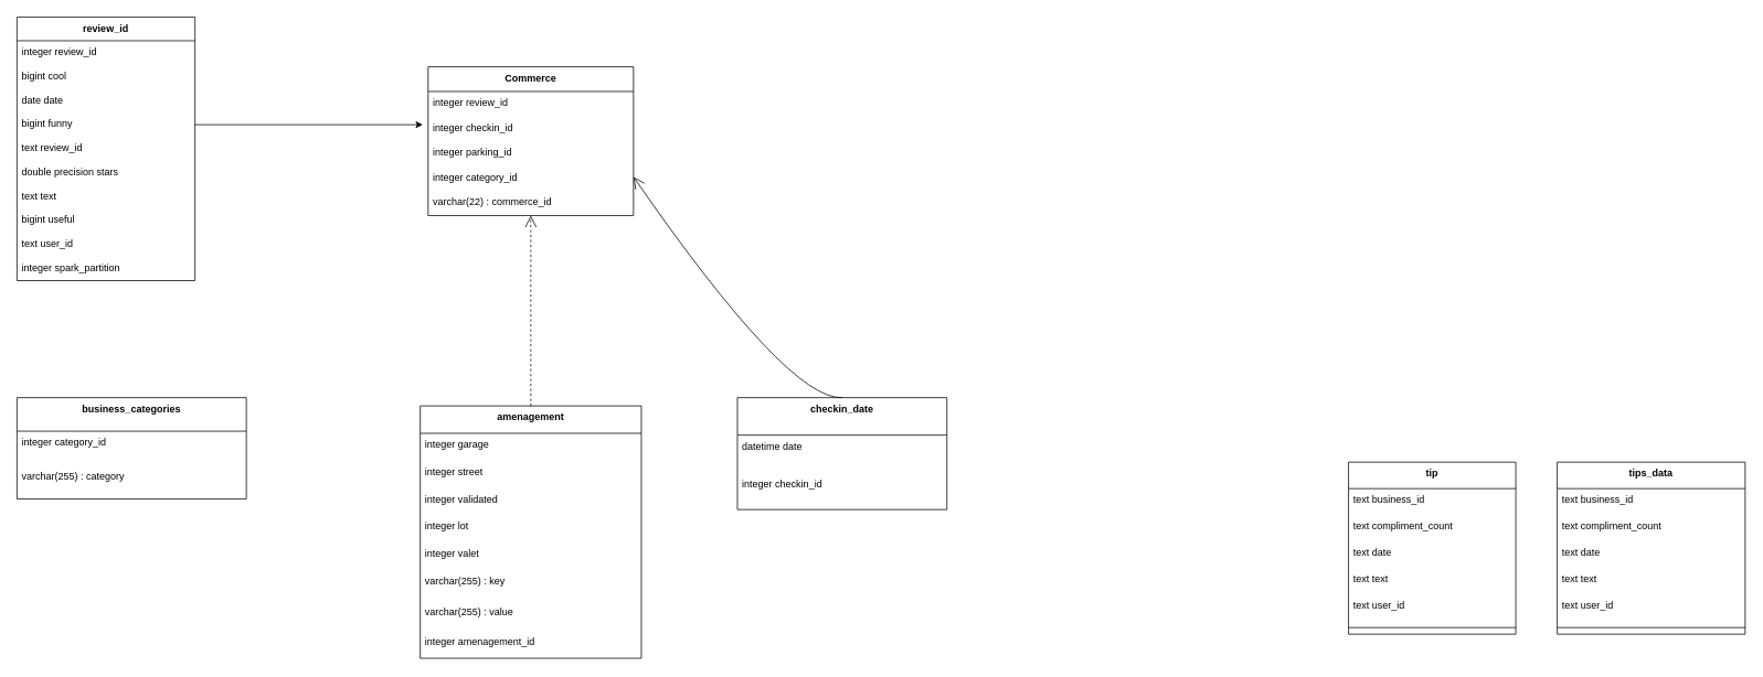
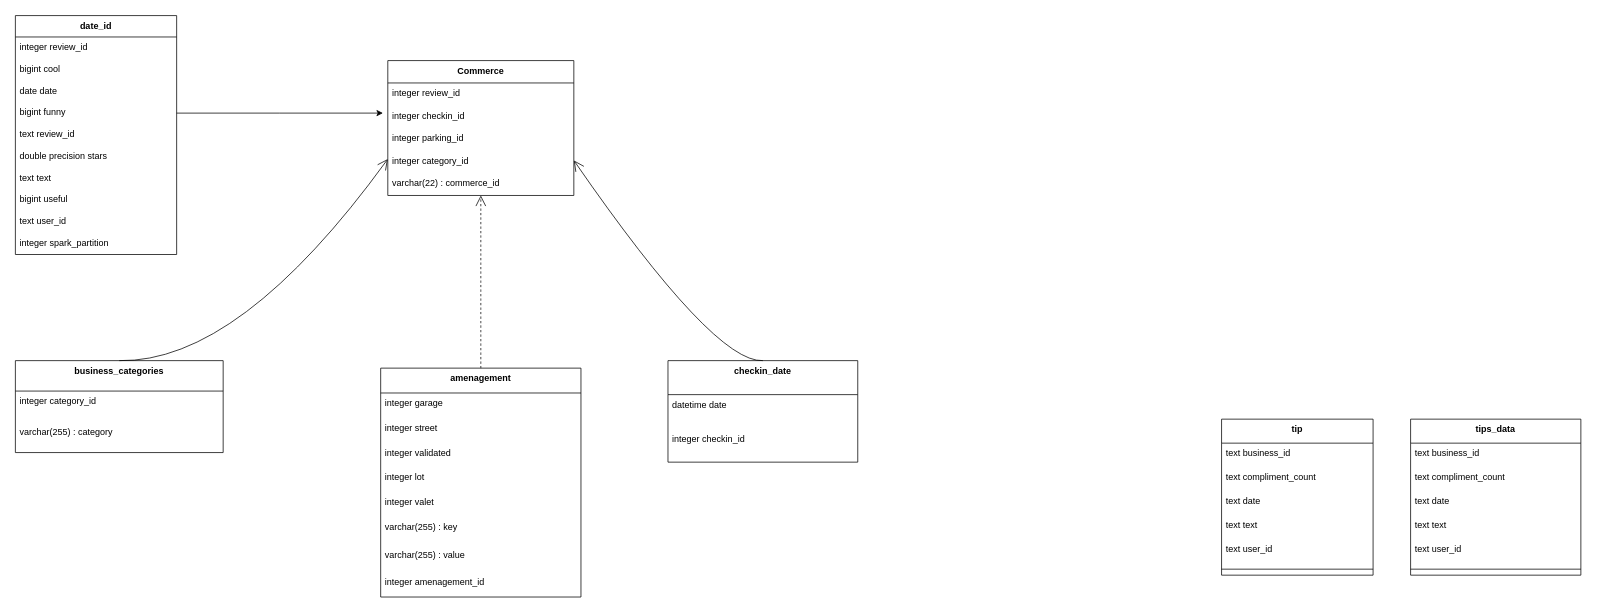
  <mxCell id="0" />
  <mxCell id="1" parent="0" />
  <mxCell id="2" value="Commerce" style="swimlane;fontStyle=1;align=center;verticalAlign=top;childLayout=stackLayout;horizontal=1;startSize=29.818;horizontalStack=0;resizeParent=1;resizeParentMax=0;resizeLast=0;collapsible=0;marginBottom=0;" vertex="1" parent="1"><mxGeometry x="516.5" y="80" width="248" height="179.818" as="geometry" /></mxCell>
  <mxCell id="3" value="integer review_id" style="text;strokeColor=none;fillColor=none;align=left;verticalAlign=top;spacingLeft=4;spacingRight=4;overflow=hidden;rotatable=0;points=[[0,0.5],[1,0.5]];portConstraint=eastwest;" vertex="1" parent="2"><mxGeometry y="29.818" width="248" height="30" as="geometry" /></mxCell>
  <mxCell id="4" value="integer checkin_id" style="text;strokeColor=none;fillColor=none;align=left;verticalAlign=top;spacingLeft=4;spacingRight=4;overflow=hidden;rotatable=0;points=[[0,0.5],[1,0.5]];portConstraint=eastwest;" vertex="1" parent="2"><mxGeometry y="59.818" width="248" height="30" as="geometry" /></mxCell>
  <mxCell id="5" value="integer parking_id" style="text;strokeColor=none;fillColor=none;align=left;verticalAlign=top;spacingLeft=4;spacingRight=4;overflow=hidden;rotatable=0;points=[[0,0.5],[1,0.5]];portConstraint=eastwest;" vertex="1" parent="2"><mxGeometry y="89.818" width="248" height="30" as="geometry" /></mxCell>
  <mxCell id="6" value="integer category_id" style="text;strokeColor=none;fillColor=none;align=left;verticalAlign=top;spacingLeft=4;spacingRight=4;overflow=hidden;rotatable=0;points=[[0,0.5],[1,0.5]];portConstraint=eastwest;" vertex="1" parent="2"><mxGeometry y="119.818" width="248" height="30" as="geometry" /></mxCell>
  <mxCell id="7" value="varchar(22) : commerce_id" style="text;strokeColor=none;fillColor=none;align=left;verticalAlign=top;spacingLeft=4;spacingRight=4;overflow=hidden;rotatable=0;points=[[0,0.5],[1,0.5]];portConstraint=eastwest;" vertex="1" parent="2"><mxGeometry y="149.818" width="248" height="30" as="geometry" /></mxCell>
  <mxCell id="8" value="business_categories" style="swimlane;fontStyle=1;align=center;verticalAlign=top;childLayout=stackLayout;horizontal=1;startSize=40.571;horizontalStack=0;resizeParent=1;resizeParentMax=0;resizeLast=0;collapsible=0;marginBottom=0;" vertex="1" parent="1"><mxGeometry x="20" y="480" width="277" height="122.571" as="geometry" /></mxCell>
  <mxCell id="9" value="integer category_id" style="text;strokeColor=none;fillColor=none;align=left;verticalAlign=top;spacingLeft=4;spacingRight=4;overflow=hidden;rotatable=0;points=[[0,0.5],[1,0.5]];portConstraint=eastwest;" vertex="1" parent="8"><mxGeometry y="40.571" width="277" height="41" as="geometry" /></mxCell>
  <mxCell id="10" value="varchar(255) : category" style="text;strokeColor=none;fillColor=none;align=left;verticalAlign=top;spacingLeft=4;spacingRight=4;overflow=hidden;rotatable=0;points=[[0,0.5],[1,0.5]];portConstraint=eastwest;" vertex="1" parent="8"><mxGeometry y="81.571" width="277" height="41" as="geometry" /></mxCell>
  <mxCell id="11" value="amenagement" style="swimlane;fontStyle=1;align=center;verticalAlign=top;childLayout=stackLayout;horizontal=1;startSize=33.143;horizontalStack=0;resizeParent=1;resizeParentMax=0;resizeLast=0;collapsible=0;marginBottom=0;" vertex="1" parent="1"><mxGeometry x="507" y="490" width="267" height="305.143" as="geometry" /></mxCell>
  <mxCell id="12" value="integer garage" style="text;strokeColor=none;fillColor=none;align=left;verticalAlign=top;spacingLeft=4;spacingRight=4;overflow=hidden;rotatable=0;points=[[0,0.5],[1,0.5]];portConstraint=eastwest;" vertex="1" parent="11"><mxGeometry y="33.143" width="267" height="33" as="geometry" /></mxCell>
  <mxCell id="13" value="integer street" style="text;strokeColor=none;fillColor=none;align=left;verticalAlign=top;spacingLeft=4;spacingRight=4;overflow=hidden;rotatable=0;points=[[0,0.5],[1,0.5]];portConstraint=eastwest;" vertex="1" parent="11"><mxGeometry y="66.143" width="267" height="33" as="geometry" /></mxCell>
  <mxCell id="14" value="integer validated" style="text;strokeColor=none;fillColor=none;align=left;verticalAlign=top;spacingLeft=4;spacingRight=4;overflow=hidden;rotatable=0;points=[[0,0.5],[1,0.5]];portConstraint=eastwest;" vertex="1" parent="11"><mxGeometry y="99.143" width="267" height="33" as="geometry" /></mxCell>
  <mxCell id="15" value="integer lot" style="text;strokeColor=none;fillColor=none;align=left;verticalAlign=top;spacingLeft=4;spacingRight=4;overflow=hidden;rotatable=0;points=[[0,0.5],[1,0.5]];portConstraint=eastwest;" vertex="1" parent="11"><mxGeometry y="132.143" width="267" height="33" as="geometry" /></mxCell>
  <mxCell id="16" value="integer valet" style="text;strokeColor=none;fillColor=none;align=left;verticalAlign=top;spacingLeft=4;spacingRight=4;overflow=hidden;rotatable=0;points=[[0,0.5],[1,0.5]];portConstraint=eastwest;" vertex="1" parent="11"><mxGeometry y="165.143" width="267" height="33" as="geometry" /></mxCell>
  <mxCell id="17" value="varchar(255) : key" style="text;strokeColor=none;fillColor=none;align=left;verticalAlign=top;spacingLeft=4;spacingRight=4;overflow=hidden;rotatable=0;points=[[0,0.5],[1,0.5]];portConstraint=eastwest;" vertex="1" parent="11"><mxGeometry y="198.143" width="267" height="37" as="geometry" /></mxCell>
  <mxCell id="18" value="varchar(255) : value" style="text;strokeColor=none;fillColor=none;align=left;verticalAlign=top;spacingLeft=4;spacingRight=4;overflow=hidden;rotatable=0;points=[[0,0.5],[1,0.5]];portConstraint=eastwest;" vertex="1" parent="11"><mxGeometry y="235.143" width="267" height="37" as="geometry" /></mxCell>
  <mxCell id="19" value="integer amenagement_id" style="text;strokeColor=none;fillColor=none;align=left;verticalAlign=top;spacingLeft=4;spacingRight=4;overflow=hidden;rotatable=0;points=[[0,0.5],[1,0.5]];portConstraint=eastwest;" vertex="1" parent="11"><mxGeometry y="272.143" width="267" height="33" as="geometry" /></mxCell>
  <mxCell id="20" value="checkin_date" style="swimlane;fontStyle=1;align=center;verticalAlign=top;childLayout=stackLayout;horizontal=1;startSize=45.333;horizontalStack=0;resizeParent=1;resizeParentMax=0;resizeLast=0;collapsible=0;marginBottom=0;" vertex="1" parent="1"><mxGeometry x="890" y="480" width="253" height="135.333" as="geometry" /></mxCell>
  <mxCell id="21" value="datetime date" style="text;strokeColor=none;fillColor=none;align=left;verticalAlign=top;spacingLeft=4;spacingRight=4;overflow=hidden;rotatable=0;points=[[0,0.5],[1,0.5]];portConstraint=eastwest;" vertex="1" parent="20"><mxGeometry y="45.333" width="253" height="45" as="geometry" /></mxCell>
  <mxCell id="22" value="integer checkin_id" style="text;strokeColor=none;fillColor=none;align=left;verticalAlign=top;spacingLeft=4;spacingRight=4;overflow=hidden;rotatable=0;points=[[0,0.5],[1,0.5]];portConstraint=eastwest;" vertex="1" parent="20"><mxGeometry y="90.333" width="253" height="45" as="geometry" /></mxCell>
  <mxCell id="23" value="tip" style="swimlane;fontStyle=1;align=center;verticalAlign=top;childLayout=stackLayout;horizontal=1;startSize=32;horizontalStack=0;resizeParent=1;resizeParentMax=0;resizeLast=0;collapsible=0;marginBottom=0;" vertex="1" parent="1"><mxGeometry x="1628" y="558" width="202" height="208" as="geometry" /></mxCell>
  <mxCell id="24" value="text business_id" style="text;strokeColor=none;fillColor=none;align=left;verticalAlign=top;spacingLeft=4;spacingRight=4;overflow=hidden;rotatable=0;points=[[0,0.5],[1,0.5]];portConstraint=eastwest;" vertex="1" parent="23"><mxGeometry y="32" width="202" height="32" as="geometry" /></mxCell>
  <mxCell id="25" value="text compliment_count" style="text;strokeColor=none;fillColor=none;align=left;verticalAlign=top;spacingLeft=4;spacingRight=4;overflow=hidden;rotatable=0;points=[[0,0.5],[1,0.5]];portConstraint=eastwest;" vertex="1" parent="23"><mxGeometry y="64" width="202" height="32" as="geometry" /></mxCell>
  <mxCell id="26" value="text date" style="text;strokeColor=none;fillColor=none;align=left;verticalAlign=top;spacingLeft=4;spacingRight=4;overflow=hidden;rotatable=0;points=[[0,0.5],[1,0.5]];portConstraint=eastwest;" vertex="1" parent="23"><mxGeometry y="96" width="202" height="32" as="geometry" /></mxCell>
  <mxCell id="27" value="text text" style="text;strokeColor=none;fillColor=none;align=left;verticalAlign=top;spacingLeft=4;spacingRight=4;overflow=hidden;rotatable=0;points=[[0,0.5],[1,0.5]];portConstraint=eastwest;" vertex="1" parent="23"><mxGeometry y="128" width="202" height="32" as="geometry" /></mxCell>
  <mxCell id="28" value="text user_id" style="text;strokeColor=none;fillColor=none;align=left;verticalAlign=top;spacingLeft=4;spacingRight=4;overflow=hidden;rotatable=0;points=[[0,0.5],[1,0.5]];portConstraint=eastwest;" vertex="1" parent="23"><mxGeometry y="160" width="202" height="32" as="geometry" /></mxCell>
  <mxCell id="29" style="line;strokeWidth=1;fillColor=none;align=left;verticalAlign=middle;spacingTop=-1;spacingLeft=3;spacingRight=3;rotatable=0;labelPosition=right;points=[];portConstraint=eastwest;strokeColor=inherit;" vertex="1" parent="23"><mxGeometry y="192" width="202" height="16" as="geometry" /></mxCell>
  <mxCell id="30" value="tips_data" style="swimlane;fontStyle=1;align=center;verticalAlign=top;childLayout=stackLayout;horizontal=1;startSize=32;horizontalStack=0;resizeParent=1;resizeParentMax=0;resizeLast=0;collapsible=0;marginBottom=0;" vertex="1" parent="1"><mxGeometry x="1880" y="558" width="227" height="208" as="geometry" /></mxCell>
  <mxCell id="31" value="text business_id" style="text;strokeColor=none;fillColor=none;align=left;verticalAlign=top;spacingLeft=4;spacingRight=4;overflow=hidden;rotatable=0;points=[[0,0.5],[1,0.5]];portConstraint=eastwest;" vertex="1" parent="30"><mxGeometry y="32" width="227" height="32" as="geometry" /></mxCell>
  <mxCell id="32" value="text compliment_count" style="text;strokeColor=none;fillColor=none;align=left;verticalAlign=top;spacingLeft=4;spacingRight=4;overflow=hidden;rotatable=0;points=[[0,0.5],[1,0.5]];portConstraint=eastwest;" vertex="1" parent="30"><mxGeometry y="64" width="227" height="32" as="geometry" /></mxCell>
  <mxCell id="33" value="text date" style="text;strokeColor=none;fillColor=none;align=left;verticalAlign=top;spacingLeft=4;spacingRight=4;overflow=hidden;rotatable=0;points=[[0,0.5],[1,0.5]];portConstraint=eastwest;" vertex="1" parent="30"><mxGeometry y="96" width="227" height="32" as="geometry" /></mxCell>
  <mxCell id="34" value="text text" style="text;strokeColor=none;fillColor=none;align=left;verticalAlign=top;spacingLeft=4;spacingRight=4;overflow=hidden;rotatable=0;points=[[0,0.5],[1,0.5]];portConstraint=eastwest;" vertex="1" parent="30"><mxGeometry y="128" width="227" height="32" as="geometry" /></mxCell>
  <mxCell id="35" value="text user_id" style="text;strokeColor=none;fillColor=none;align=left;verticalAlign=top;spacingLeft=4;spacingRight=4;overflow=hidden;rotatable=0;points=[[0,0.5],[1,0.5]];portConstraint=eastwest;" vertex="1" parent="30"><mxGeometry y="160" width="227" height="32" as="geometry" /></mxCell>
  <mxCell id="36" style="line;strokeWidth=1;fillColor=none;align=left;verticalAlign=middle;spacingTop=-1;spacingLeft=3;spacingRight=3;rotatable=0;labelPosition=right;points=[];portConstraint=eastwest;strokeColor=inherit;" vertex="1" parent="30"><mxGeometry y="192" width="227" height="16" as="geometry" /></mxCell>
+ <mxCell id="37" value="" style="curved=1;startArrow=none;endArrow=open;endSize=12;exitX=0.5;exitY=0;entryX=0;entryY=0.73;rounded=0;" edge="1" parent="1" source="8" target="2"><mxGeometry relative="1" as="geometry"><Array as="points"><mxPoint x="319" y="483" /></Array></mxGeometry></mxCell>
  <mxCell id="38" value="" style="curved=1;startArrow=none;endArrow=open;endSize=12;exitX=0.5;exitY=0;entryX=0.5;entryY=1;rounded=0;dashed=1;" edge="1" parent="1" source="11" target="2"><mxGeometry relative="1" as="geometry"><Array as="points" /></mxGeometry></mxCell>
  <mxCell id="39" value="" style="curved=1;startArrow=none;endArrow=open;endSize=12;exitX=0.5;exitY=0;entryX=1;entryY=0.74;rounded=0;" edge="1" parent="1" source="20" target="2"><mxGeometry relative="1" as="geometry"><Array as="points"><mxPoint x="951" y="483" /></Array></mxGeometry></mxCell>
- <mxCell id="40" value="review_id&#10;" style="swimlane;fontStyle=1;align=center;verticalAlign=top;childLayout=stackLayout;horizontal=1;startSize=28.522;horizontalStack=0;resizeParent=1;resizeParentMax=0;resizeLast=0;collapsible=0;marginBottom=0;" vertex="1" parent="1"><mxGeometry x="20" y="20" width="215" height="318.522" as="geometry" /></mxCell>
+ <mxCell id="40" value="date_id&#10;" style="swimlane;fontStyle=1;align=center;verticalAlign=top;childLayout=stackLayout;horizontal=1;startSize=28.522;horizontalStack=0;resizeParent=1;resizeParentMax=0;resizeLast=0;collapsible=0;marginBottom=0;" vertex="1" parent="1"><mxGeometry x="20" y="20" width="215" height="318.522" as="geometry" /></mxCell>
  <mxCell id="41" value="integer review_id" style="text;strokeColor=none;fillColor=none;align=left;verticalAlign=top;spacingLeft=4;spacingRight=4;overflow=hidden;rotatable=0;points=[[0,0.5],[1,0.5]];portConstraint=eastwest;" vertex="1" parent="40"><mxGeometry y="28.522" width="215" height="29" as="geometry" /></mxCell>
  <mxCell id="42" value="bigint cool" style="text;strokeColor=none;fillColor=none;align=left;verticalAlign=top;spacingLeft=4;spacingRight=4;overflow=hidden;rotatable=0;points=[[0,0.5],[1,0.5]];portConstraint=eastwest;" vertex="1" parent="40"><mxGeometry y="57.522" width="215" height="29" as="geometry" /></mxCell>
  <mxCell id="43" value="date date" style="text;strokeColor=none;fillColor=none;align=left;verticalAlign=top;spacingLeft=4;spacingRight=4;overflow=hidden;rotatable=0;points=[[0,0.5],[1,0.5]];portConstraint=eastwest;" vertex="1" parent="40"><mxGeometry y="86.522" width="215" height="29" as="geometry" /></mxCell>
  <mxCell id="44" style="edgeStyle=orthogonalEdgeStyle;rounded=0;orthogonalLoop=1;jettySize=auto;html=1;exitX=1;exitY=0.5;exitDx=0;exitDy=0;" edge="1" parent="40" source="45"><mxGeometry relative="1" as="geometry"><mxPoint x="490" y="130" as="targetPoint" /></mxGeometry></mxCell>
  <mxCell id="45" value="bigint funny" style="text;strokeColor=none;fillColor=none;align=left;verticalAlign=top;spacingLeft=4;spacingRight=4;overflow=hidden;rotatable=0;points=[[0,0.5],[1,0.5]];portConstraint=eastwest;" vertex="1" parent="40"><mxGeometry y="115.522" width="215" height="29" as="geometry" /></mxCell>
  <mxCell id="46" value="text review_id" style="text;strokeColor=none;fillColor=none;align=left;verticalAlign=top;spacingLeft=4;spacingRight=4;overflow=hidden;rotatable=0;points=[[0,0.5],[1,0.5]];portConstraint=eastwest;" vertex="1" parent="40"><mxGeometry y="144.522" width="215" height="29" as="geometry" /></mxCell>
  <mxCell id="47" value="double precision stars" style="text;strokeColor=none;fillColor=none;align=left;verticalAlign=top;spacingLeft=4;spacingRight=4;overflow=hidden;rotatable=0;points=[[0,0.5],[1,0.5]];portConstraint=eastwest;" vertex="1" parent="40"><mxGeometry y="173.522" width="215" height="29" as="geometry" /></mxCell>
  <mxCell id="48" value="text text" style="text;strokeColor=none;fillColor=none;align=left;verticalAlign=top;spacingLeft=4;spacingRight=4;overflow=hidden;rotatable=0;points=[[0,0.5],[1,0.5]];portConstraint=eastwest;" vertex="1" parent="40"><mxGeometry y="202.522" width="215" height="29" as="geometry" /></mxCell>
  <mxCell id="49" value="bigint useful" style="text;strokeColor=none;fillColor=none;align=left;verticalAlign=top;spacingLeft=4;spacingRight=4;overflow=hidden;rotatable=0;points=[[0,0.5],[1,0.5]];portConstraint=eastwest;" vertex="1" parent="40"><mxGeometry y="231.522" width="215" height="29" as="geometry" /></mxCell>
  <mxCell id="50" value="text user_id" style="text;strokeColor=none;fillColor=none;align=left;verticalAlign=top;spacingLeft=4;spacingRight=4;overflow=hidden;rotatable=0;points=[[0,0.5],[1,0.5]];portConstraint=eastwest;" vertex="1" parent="40"><mxGeometry y="260.522" width="215" height="29" as="geometry" /></mxCell>
  <mxCell id="51" value="integer spark_partition" style="text;strokeColor=none;fillColor=none;align=left;verticalAlign=top;spacingLeft=4;spacingRight=4;overflow=hidden;rotatable=0;points=[[0,0.5],[1,0.5]];portConstraint=eastwest;" vertex="1" parent="40"><mxGeometry y="289.522" width="215" height="29" as="geometry" /></mxCell>
